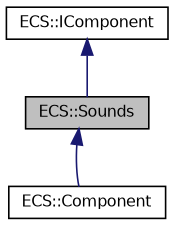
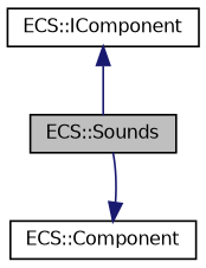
  digraph {
    node [color=black fillcolor=white fontname=Helvetica fontsize=10 shape=record style=filled]
    edge [color=midnightblue dir=back fontname=Helvetica fontsize=10 labelfontname=Helvetica labelfontsize=10 style=solid]
    n1 [fillcolor=grey75 fontcolor=black height=0.2 label="ECS::Sounds" width=0.4]
    n2 [height=0.2 label="ECS::Component" width=0.4]
    n3 [height=0.2 label="ECS::IComponent" width=0.4]
-   n1 -> n2
+   n2 -> n1
    n3 -> n1
  }
